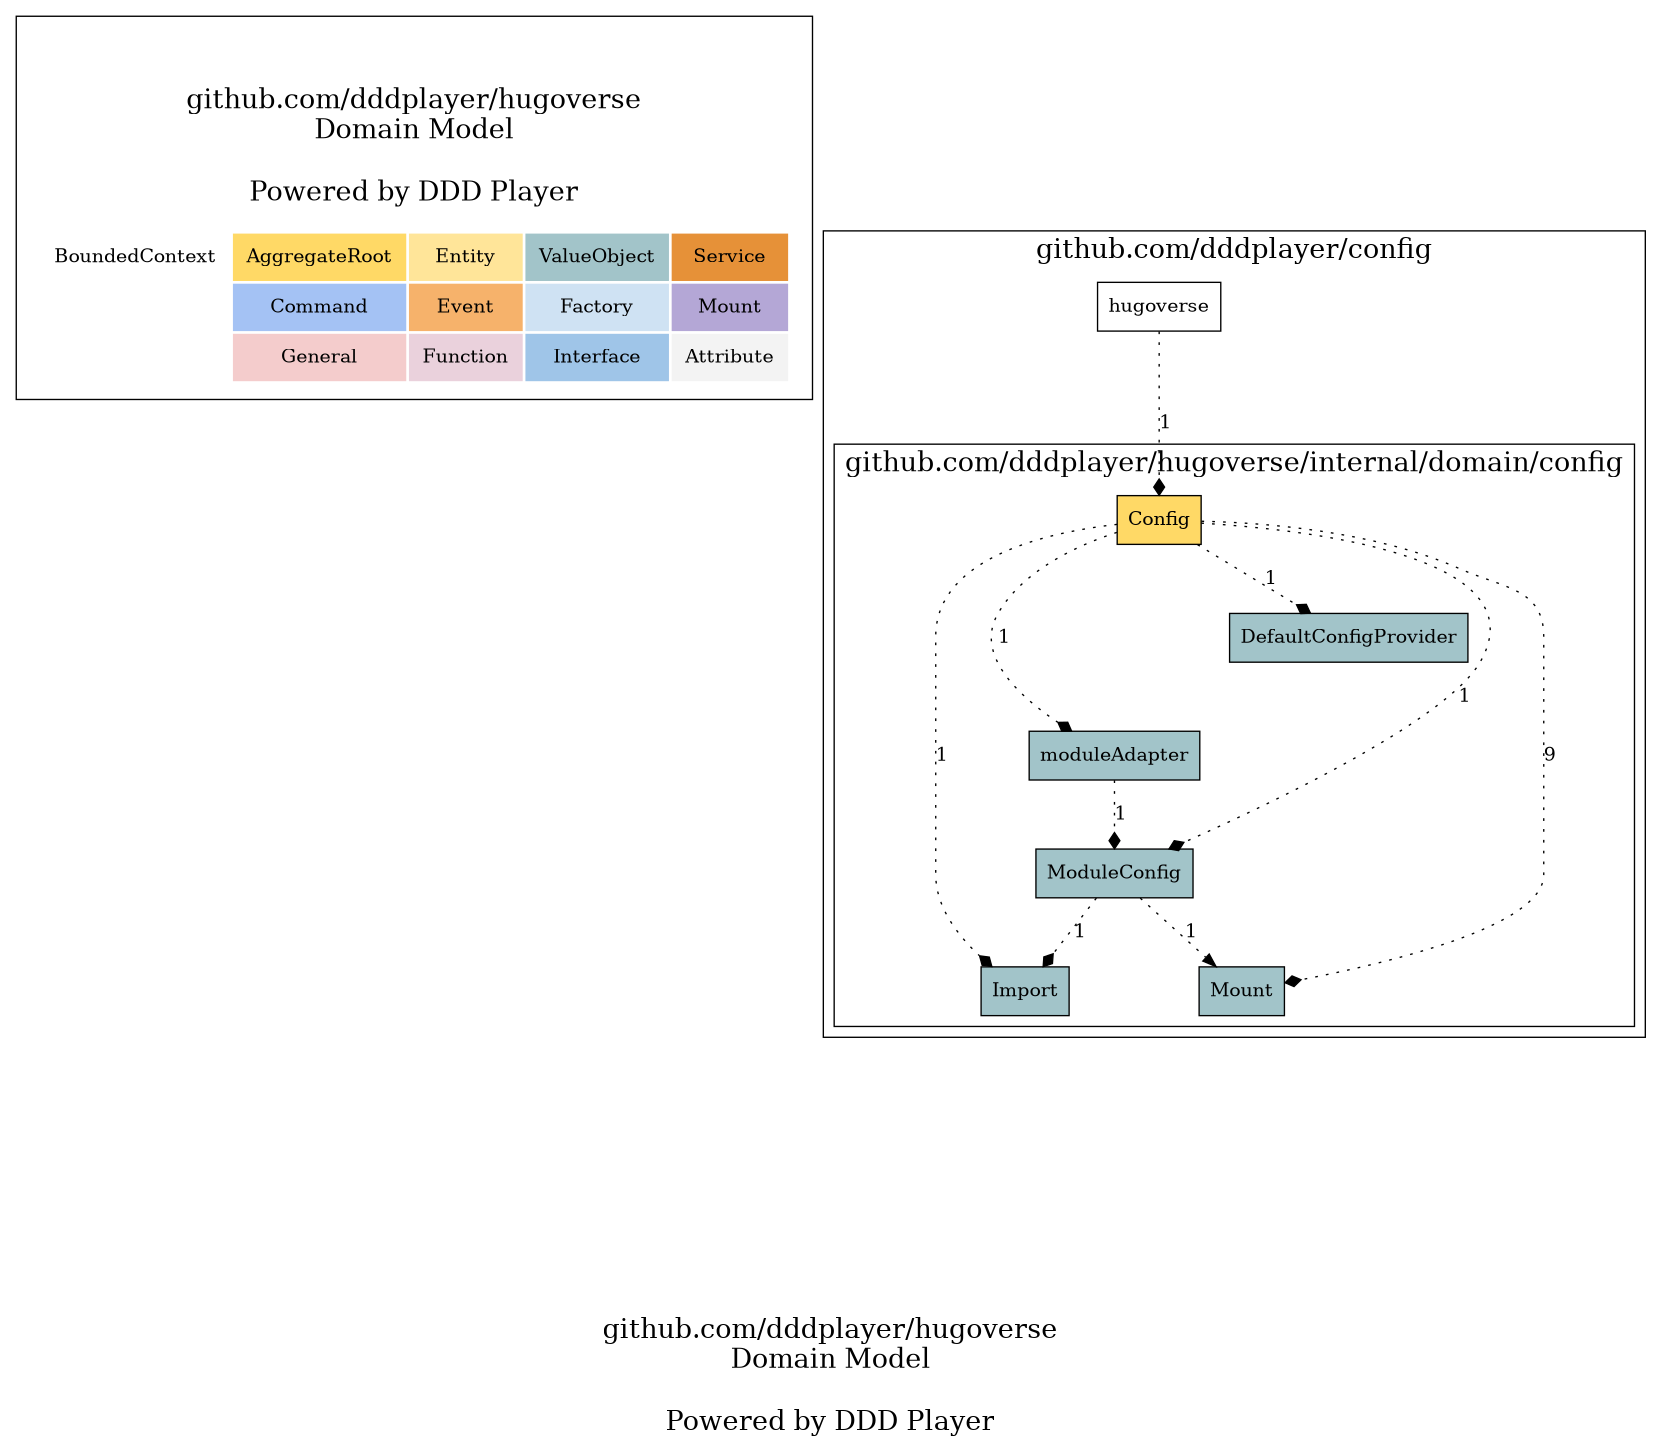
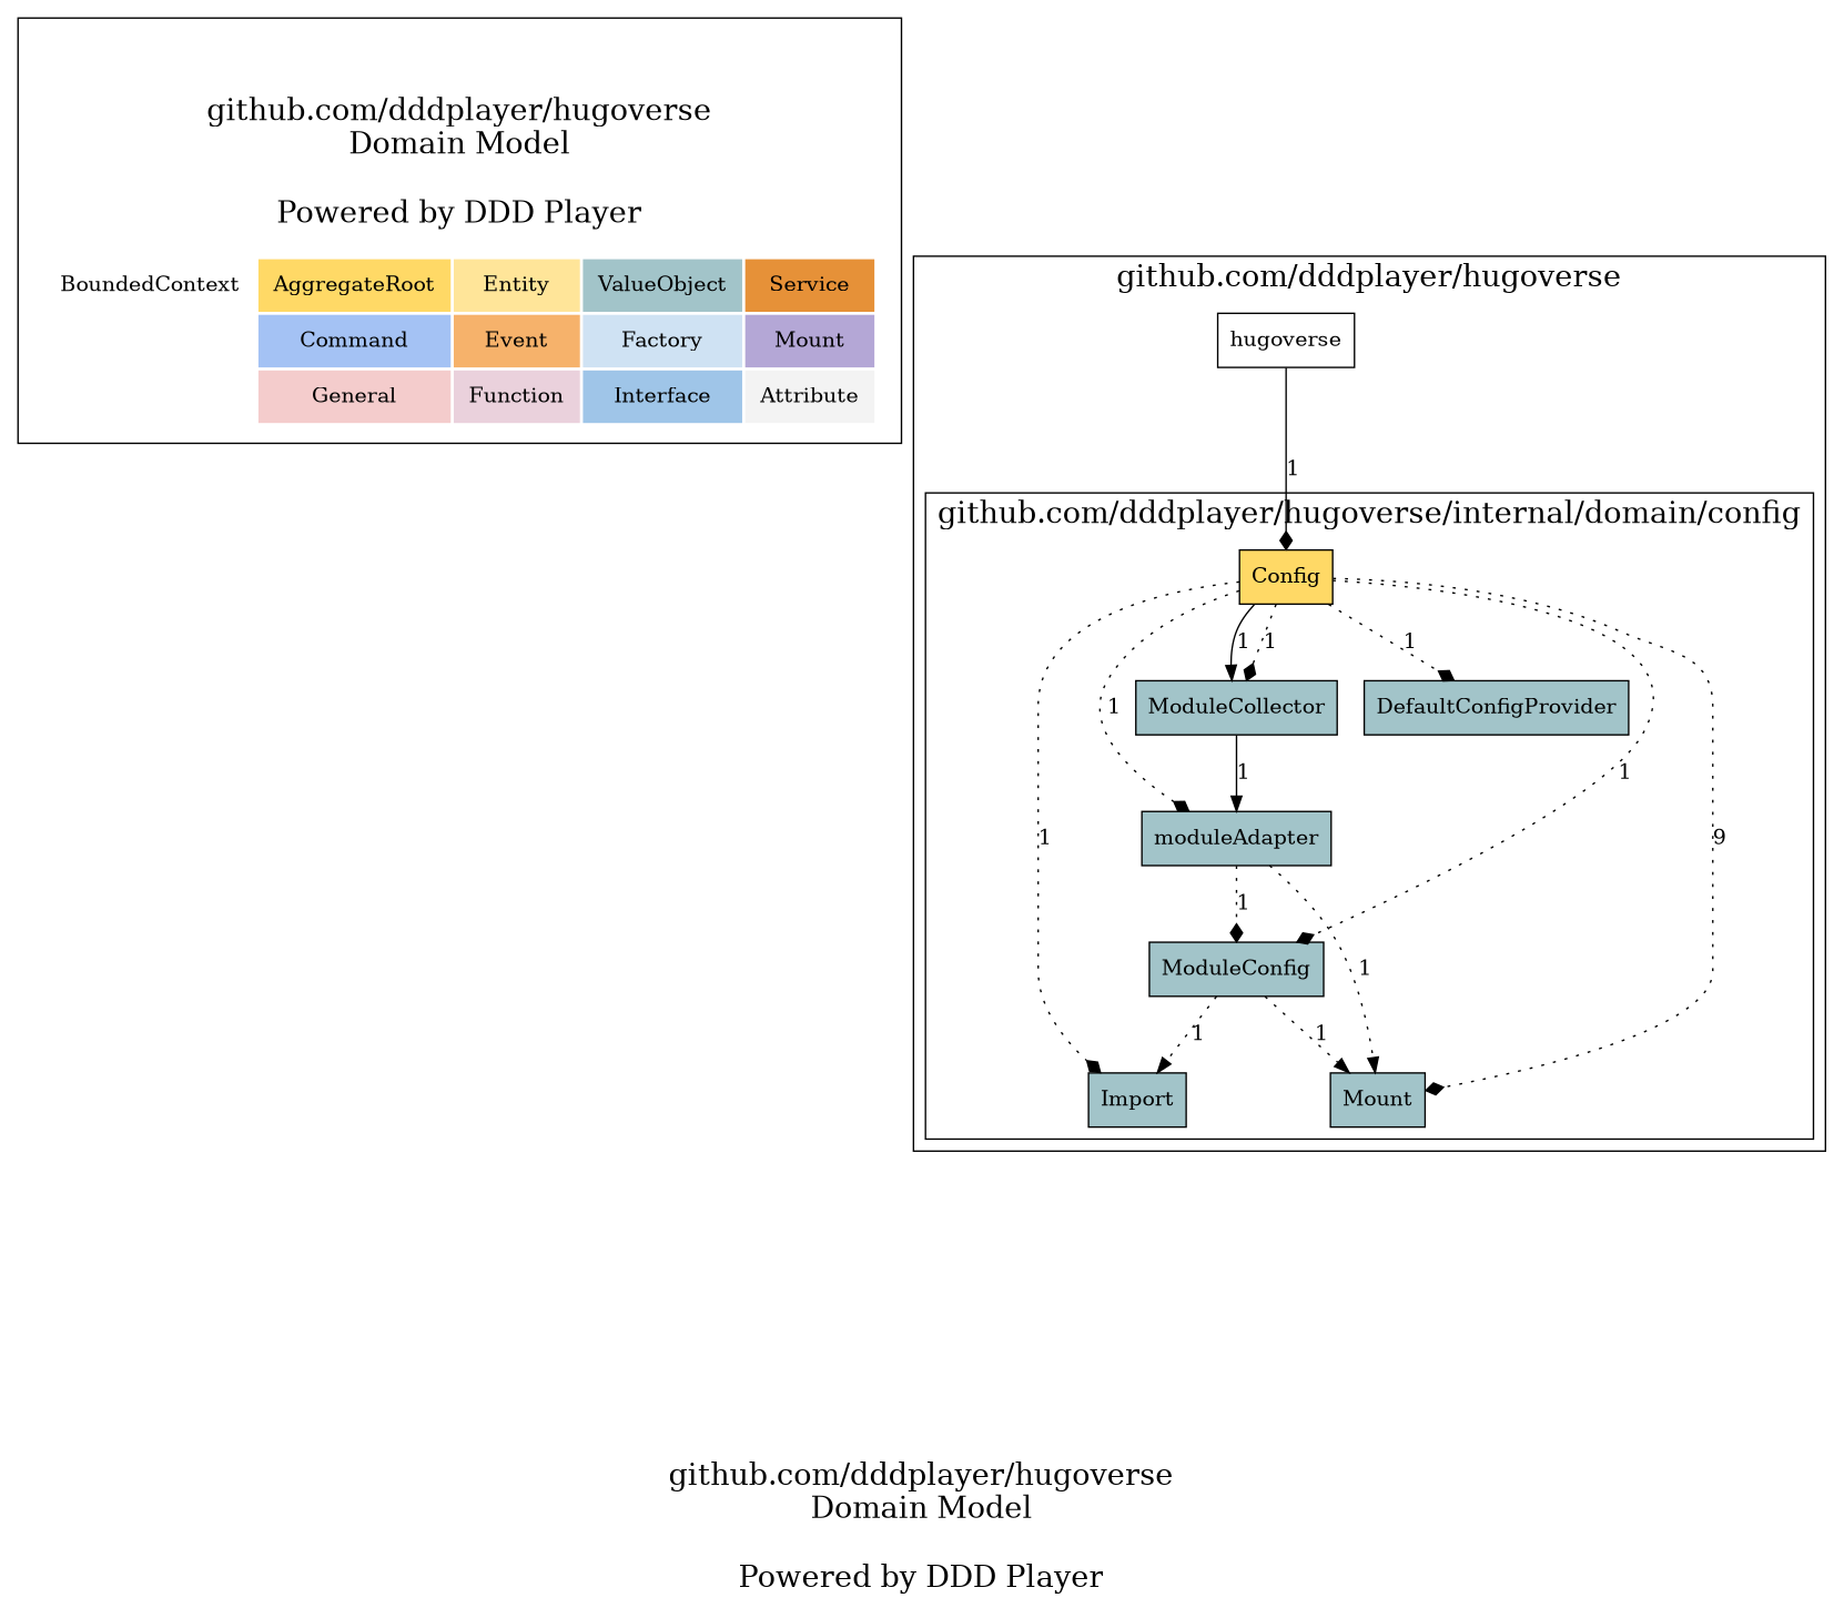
  digraph {
    fontsize=20
    label="\n\ngithub.com/dddplayer/hugoverse\nDomain Model\n\nPowered by DDD Player"
    node [shape=rect style=filled fillcolor="#a2c4c9ff"]
    edge [arrowhead=diamond style=dotted]
    n1 [color=white label=<         <table border="0" cellpadding="10"> 		<tr> 			<td bgcolor="#ffffff00" rowspan="1" colspan="1">BoundedContext</td> 			<td bgcolor="#ffd966ff" rowspan="1" colspan="1">AggregateRoot</td> 			<td bgcolor="#ffe599ff" rowspan="1" colspan="1">Entity</td> 			<td bgcolor="#a2c4c9ff" rowspan="1" colspan="1">ValueObject</td> 			<td bgcolor="#e69138ff" rowspan="1" colspan="1">Service</td> 		</tr> 		<tr> 			<td bgcolor="white" rowspan="1" colspan="1"></td> 			<td bgcolor="#a4c2f4ff" rowspan="1" colspan="1">Command</td> 			<td bgcolor="#f6b26bff" rowspan="1" colspan="1">Event</td> 			<td bgcolor="#cfe2f3ff" rowspan="1" colspan="1">Factory</td> 			<td bgcolor="#b4a7d6ff" rowspan="1" colspan="1">Mount</td> 			 		</tr> 		<tr> 			<td bgcolor="white" rowspan="1" colspan="1"></td> 			<td bgcolor="#f4ccccff" rowspan="1" colspan="1">General</td> 			<td bgcolor="#ead1dcff" rowspan="1" colspan="1">Function</td> 			<td bgcolor="#9fc5e8ff" rowspan="1" colspan="1">Interface</td> 			<td bgcolor="#f3f3f3ff" rowspan="1" colspan="1">Attribute</td> 		</tr>         </table>         > style=dotted fillcolor=""]
    n2 [fillcolor="#ffd966ff" label=Config]
    n3 [label=ModuleConfig]
    n4 [label=moduleAdapter]
+   n5 [label=ModuleCollector]
    n6 [label=DefaultConfigProvider]
    n7 [label=Import]
    n8 [label=Mount]
    n9 [fillcolor="#ffffffff" label=hugoverse]
    subgraph cluster_1 {
      n1
    }
    subgraph cluster_2 {
-     label="github.com/dddplayer/config"
+     label="github.com/dddplayer/hugoverse"
      n9
      subgraph cluster_3 {
        label="github.com/dddplayer/hugoverse/internal/domain/config"
        n2
        n3
        n4
+       n5
        n6
        n7
        n8
      }
    }
    subgraph cluster_4 {
      label="github.com/dddplayer/hugoverse/internal/domain/config"
    }
    n2 -> n3 [label=1]
    n2 -> n4 [label=1]
+   n2 -> n5 [label=1]
+   n2 -> n5 [arrowhead=normal label=1 style=solid]
    n2 -> n6 [label=1]
    n2 -> n7 [label=1]
    n2 -> n8 [label=9]
-   n3 -> n7 [label=1]
+   n3 -> n7 [arrowhead=normal label=1]
    n3 -> n8 [arrowhead=normal label=1]
    n4 -> n3 [label=1]
-   n9 -> n2 [label=1]
+   n4 -> n8 [arrowhead=normal label=1]
+   n5 -> n4 [arrowhead=normal label=1 style=solid]
+   n9 -> n2 [label=1 style=solid]
  }
